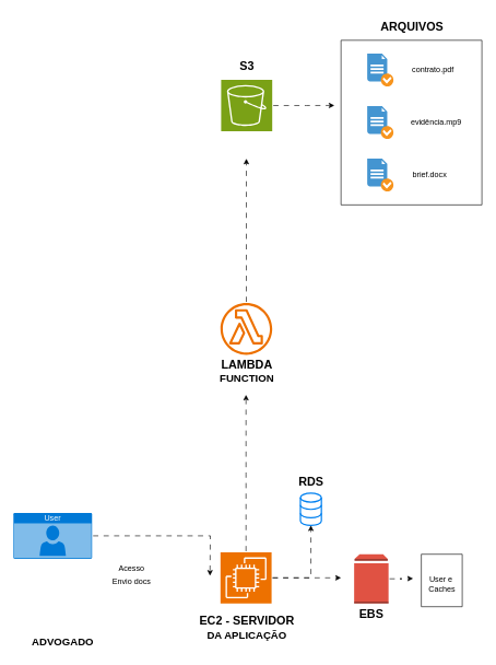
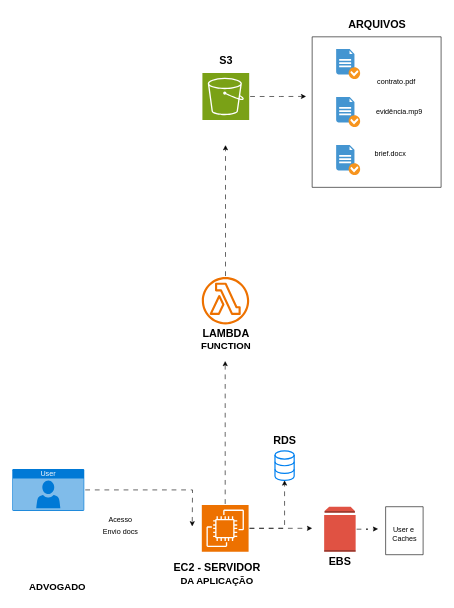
  <mxCell id="0" />
  <mxCell id="1" parent="0" />
  <mxCell id="2" style="edgeStyle=orthogonalEdgeStyle;rounded=0;orthogonalLoop=1;jettySize=auto;html=1;exitX=1;exitY=0.5;exitDx=0;exitDy=0;exitPerimeter=0;flowAnimation=1;" parent="1" source="3" edge="1"><mxGeometry relative="1" as="geometry"><mxPoint x="320" y="876.769" as="targetPoint" /></mxGeometry></mxCell>
  <mxCell id="3" value="User" style="html=1;whiteSpace=wrap;strokeColor=none;fillColor=#0079D6;labelPosition=center;verticalLabelPosition=middle;verticalAlign=top;align=center;fontSize=12;outlineConnect=0;spacingTop=-6;fontColor=#FFFFFF;sketch=0;shape=mxgraph.sitemap.user;" parent="1" vertex="1"><mxGeometry x="20" y="781" width="120" height="70" as="geometry" /></mxCell>
  <mxCell id="4" value="&lt;font style=&quot;font-size: 18px;&quot;&gt;&lt;b&gt;&lt;br&gt;&lt;/b&gt;&lt;/font&gt;&lt;div&gt;&lt;font size=&quot;3&quot;&gt;&lt;b&gt;ADVOGADO&lt;/b&gt;&lt;/font&gt;&lt;/div&gt;" style="text;html=1;align=center;verticalAlign=middle;resizable=0;points=[];autosize=1;strokeColor=none;fillColor=none;" parent="1" vertex="1"><mxGeometry x="35" y="941" width="120" height="50" as="geometry" /></mxCell>
  <mxCell id="5" style="edgeStyle=orthogonalEdgeStyle;rounded=0;orthogonalLoop=1;jettySize=auto;html=1;flowAnimation=1;" parent="1" source="8" edge="1"><mxGeometry relative="1" as="geometry"><mxPoint x="375" y="601" as="targetPoint" /></mxGeometry></mxCell>
  <mxCell id="6" style="edgeStyle=orthogonalEdgeStyle;rounded=0;orthogonalLoop=1;jettySize=auto;html=1;flowAnimation=1;" edge="1" parent="1" source="8"><mxGeometry relative="1" as="geometry"><mxPoint x="520" y="880" as="targetPoint" /></mxGeometry></mxCell>
  <mxCell id="7" style="edgeStyle=orthogonalEdgeStyle;rounded=0;orthogonalLoop=1;jettySize=auto;html=1;flowAnimation=1;" edge="1" parent="1" source="8" target="31"><mxGeometry relative="1" as="geometry"><mxPoint x="470" y="831" as="targetPoint" /></mxGeometry></mxCell>
  <mxCell id="8" value="" style="sketch=0;points=[[0,0,0],[0.25,0,0],[0.5,0,0],[0.75,0,0],[1,0,0],[0,1,0],[0.25,1,0],[0.5,1,0],[0.75,1,0],[1,1,0],[0,0.25,0],[0,0.5,0],[0,0.75,0],[1,0.25,0],[1,0.5,0],[1,0.75,0]];outlineConnect=0;fontColor=#232F3E;fillColor=#ED7100;strokeColor=#ffffff;dashed=0;verticalLabelPosition=bottom;verticalAlign=top;align=center;html=1;fontSize=12;fontStyle=0;aspect=fixed;shape=mxgraph.aws4.resourceIcon;resIcon=mxgraph.aws4.ec2;rotation=0;" parent="1" vertex="1"><mxGeometry x="336" y="841" width="78" height="78" as="geometry" /></mxCell>
  <mxCell id="9" style="edgeStyle=orthogonalEdgeStyle;rounded=0;orthogonalLoop=1;jettySize=auto;html=1;flowAnimation=1;" parent="1" source="10" edge="1"><mxGeometry relative="1" as="geometry"><mxPoint x="375.5" y="241" as="targetPoint" /></mxGeometry></mxCell>
  <mxCell id="10" value="" style="sketch=0;outlineConnect=0;fontColor=#232F3E;gradientColor=none;fillColor=#ED7100;strokeColor=none;dashed=0;verticalLabelPosition=bottom;verticalAlign=top;align=center;html=1;fontSize=12;fontStyle=0;aspect=fixed;pointerEvents=1;shape=mxgraph.aws4.lambda_function;" parent="1" vertex="1"><mxGeometry x="336" y="461" width="79" height="79" as="geometry" /></mxCell>
  <mxCell id="11" value="" style="sketch=0;points=[[0,0,0],[0.25,0,0],[0.5,0,0],[0.75,0,0],[1,0,0],[0,1,0],[0.25,1,0],[0.5,1,0],[0.75,1,0],[1,1,0],[0,0.25,0],[0,0.5,0],[0,0.75,0],[1,0.25,0],[1,0.5,0],[1,0.75,0]];outlineConnect=0;fontColor=#232F3E;fillColor=#7AA116;strokeColor=#ffffff;dashed=0;verticalLabelPosition=bottom;verticalAlign=top;align=center;html=1;fontSize=12;fontStyle=0;aspect=fixed;shape=mxgraph.aws4.resourceIcon;resIcon=mxgraph.aws4.s3;" parent="1" vertex="1"><mxGeometry x="337" y="121" width="78" height="78" as="geometry" /></mxCell>
  <mxCell id="12" value="" style="shadow=0;dashed=0;html=1;strokeColor=none;fillColor=#4495D1;labelPosition=center;verticalLabelPosition=bottom;verticalAlign=top;align=center;outlineConnect=0;shape=mxgraph.veeam.checked_doc;" parent="1" vertex="1"><mxGeometry x="560" y="81" width="40" height="50" as="geometry" /></mxCell>
  <mxCell id="13" value="" style="shadow=0;dashed=0;html=1;strokeColor=none;fillColor=#4495D1;labelPosition=center;verticalLabelPosition=bottom;verticalAlign=top;align=center;outlineConnect=0;shape=mxgraph.veeam.checked_doc;" parent="1" vertex="1"><mxGeometry x="560" y="241" width="40" height="50" as="geometry" /></mxCell>
  <mxCell id="14" value="" style="shadow=0;dashed=0;html=1;strokeColor=none;fillColor=#4495D1;labelPosition=center;verticalLabelPosition=bottom;verticalAlign=top;align=center;outlineConnect=0;shape=mxgraph.veeam.checked_doc;" parent="1" vertex="1"><mxGeometry x="560" y="161" width="40" height="50" as="geometry" /></mxCell>
- <mxCell id="15" value="contrato.pdf" style="text;html=1;align=center;verticalAlign=middle;resizable=0;points=[];autosize=1;strokeColor=none;fillColor=none;" parent="1" vertex="1"><mxGeometry x="615" y="91" width="90" height="30" as="geometry" /></mxCell>
+ <mxCell id="15" value="contrato.pdf" style="text;html=1;align=center;verticalAlign=middle;resizable=0;points=[];autosize=1;strokeColor=none;fillColor=none;" parent="1" vertex="1"><mxGeometry x="615" y="121" width="90" height="30" as="geometry" /></mxCell>
  <mxCell id="16" value="evidência.mp9" style="text;html=1;align=center;verticalAlign=middle;resizable=0;points=[];autosize=1;strokeColor=none;fillColor=none;" parent="1" vertex="1"><mxGeometry x="615" y="171" width="100" height="30" as="geometry" /></mxCell>
- <mxCell id="17" value="brief.docx" style="text;html=1;align=center;verticalAlign=middle;resizable=0;points=[];autosize=1;strokeColor=none;fillColor=none;" parent="1" vertex="1"><mxGeometry x="615" y="251" width="80" height="30" as="geometry" /></mxCell>
+ <mxCell id="17" value="brief.docx" style="text;html=1;align=center;verticalAlign=middle;resizable=0;points=[];autosize=1;strokeColor=none;fillColor=none;" parent="1" vertex="1"><mxGeometry x="610" y="241" width="80" height="30" as="geometry" /></mxCell>
  <mxCell id="18" value="" style="swimlane;startSize=0;" parent="1" vertex="1"><mxGeometry x="520" y="60.5" width="215" height="251" as="geometry" /></mxCell>
  <mxCell id="19" style="edgeStyle=orthogonalEdgeStyle;rounded=0;orthogonalLoop=1;jettySize=auto;html=1;flowAnimation=1;" edge="1" parent="1" source="20"><mxGeometry relative="1" as="geometry"><mxPoint x="630" y="881" as="targetPoint" /></mxGeometry></mxCell>
  <mxCell id="20" value="" style="outlineConnect=0;dashed=0;verticalLabelPosition=bottom;verticalAlign=top;align=center;html=1;shape=mxgraph.aws3.volume;fillColor=#E05243;gradientColor=none;" parent="1" vertex="1"><mxGeometry x="540" y="844" width="52.5" height="75" as="geometry" /></mxCell>
  <mxCell id="21" style="edgeStyle=orthogonalEdgeStyle;rounded=0;orthogonalLoop=1;jettySize=auto;html=1;entryX=-0.047;entryY=0.396;entryDx=0;entryDy=0;entryPerimeter=0;flowAnimation=1;" parent="1" source="11" target="18" edge="1"><mxGeometry relative="1" as="geometry" /></mxCell>
  <mxCell id="22" value="&lt;b&gt;&lt;font style=&quot;font-size: 18px;&quot;&gt;ARQUIVOS&lt;/font&gt;&lt;/b&gt;" style="text;html=1;align=center;verticalAlign=middle;resizable=0;points=[];autosize=1;strokeColor=none;fillColor=none;" parent="1" vertex="1"><mxGeometry x="567.5" y="20.5" width="120" height="40" as="geometry" /></mxCell>
  <mxCell id="23" value="&lt;font style=&quot;font-size: 18px;&quot;&gt;&lt;b&gt;S3&lt;/b&gt;&lt;/font&gt;" style="text;html=1;align=center;verticalAlign=middle;resizable=0;points=[];autosize=1;strokeColor=none;fillColor=none;" parent="1" vertex="1"><mxGeometry x="351" y="81" width="50" height="40" as="geometry" /></mxCell>
  <mxCell id="24" value="&lt;b&gt;&lt;font style=&quot;font-size: 18px;&quot;&gt;EBS&lt;/font&gt;&lt;/b&gt;" style="text;html=1;align=center;verticalAlign=middle;resizable=0;points=[];autosize=1;strokeColor=none;fillColor=none;" parent="1" vertex="1"><mxGeometry x="536.25" y="916" width="60" height="40" as="geometry" /></mxCell>
  <mxCell id="25" value="&lt;b&gt;&lt;font style=&quot;font-size: 18px;&quot;&gt;LAMBDA&lt;br&gt;&lt;/font&gt;&lt;/b&gt;&lt;div&gt;&lt;b&gt;&lt;font size=&quot;3&quot;&gt;FUNCTION&lt;/font&gt;&lt;/b&gt;&lt;/div&gt;" style="text;html=1;align=center;verticalAlign=middle;resizable=0;points=[];autosize=1;strokeColor=none;fillColor=none;" parent="1" vertex="1"><mxGeometry x="321" y="540" width="110" height="50" as="geometry" /></mxCell>
- <mxCell id="26" value="&lt;font style=&quot;font-size: 18px;&quot;&gt;&lt;b&gt;EC2 - SERVIDOR&lt;/b&gt;&lt;/font&gt;&lt;div&gt;&lt;font size=&quot;3&quot;&gt;&lt;b&gt;DA APLICAÇÃO&lt;/b&gt;&lt;/font&gt;&lt;/div&gt;" style="text;html=1;align=center;verticalAlign=middle;resizable=0;points=[];autosize=1;strokeColor=none;fillColor=none;" parent="1" vertex="1"><mxGeometry x="291" y="931" width="170" height="50" as="geometry" /></mxCell>
+ <mxCell id="26" value="&lt;font style=&quot;font-size: 18px;&quot;&gt;&lt;b&gt;EC2 - SERVIDOR&lt;/b&gt;&lt;/font&gt;&lt;div&gt;&lt;font size=&quot;3&quot;&gt;&lt;b&gt;DA APLICAÇÃO&lt;/b&gt;&lt;/font&gt;&lt;/div&gt;" style="text;html=1;align=center;verticalAlign=middle;resizable=0;points=[];autosize=1;strokeColor=none;fillColor=none;" parent="1" vertex="1"><mxGeometry x="276" y="931" width="170" height="50" as="geometry" /></mxCell>
  <mxCell id="27" value="Acesso" style="text;html=1;align=center;verticalAlign=middle;resizable=0;points=[];autosize=1;strokeColor=none;fillColor=none;" parent="1" vertex="1"><mxGeometry x="170" y="851" width="60" height="30" as="geometry" /></mxCell>
  <mxCell id="28" value="Envio docs" style="text;html=1;align=center;verticalAlign=middle;resizable=0;points=[];autosize=1;strokeColor=none;fillColor=none;" parent="1" vertex="1"><mxGeometry x="160" y="871" width="80" height="30" as="geometry" /></mxCell>
  <mxCell id="29" value="" style="swimlane;startSize=0;" vertex="1" parent="1"><mxGeometry x="642.5" y="844" width="62.5" height="80" as="geometry" /></mxCell>
  <mxCell id="30" value="User e&amp;nbsp;&lt;div&gt;Caches&lt;/div&gt;" style="text;html=1;align=center;verticalAlign=middle;resizable=0;points=[];autosize=1;strokeColor=none;fillColor=none;" vertex="1" parent="29"><mxGeometry x="1.25" y="25" width="60" height="40" as="geometry" /></mxCell>
  <mxCell id="31" value="" style="html=1;verticalLabelPosition=bottom;align=center;labelBackgroundColor=#ffffff;verticalAlign=top;strokeWidth=2;strokeColor=#0080F0;shadow=0;dashed=0;shape=mxgraph.ios7.icons.data;" vertex="1" parent="1"><mxGeometry x="458" y="751" width="32" height="49.1" as="geometry" /></mxCell>
  <mxCell id="32" value="&lt;font style=&quot;font-size: 18px;&quot;&gt;&lt;b&gt;RDS&lt;/b&gt;&lt;/font&gt;" style="text;html=1;align=center;verticalAlign=middle;resizable=0;points=[];autosize=1;strokeColor=none;fillColor=none;" vertex="1" parent="1"><mxGeometry x="444" y="714" width="60" height="40" as="geometry" /></mxCell>
